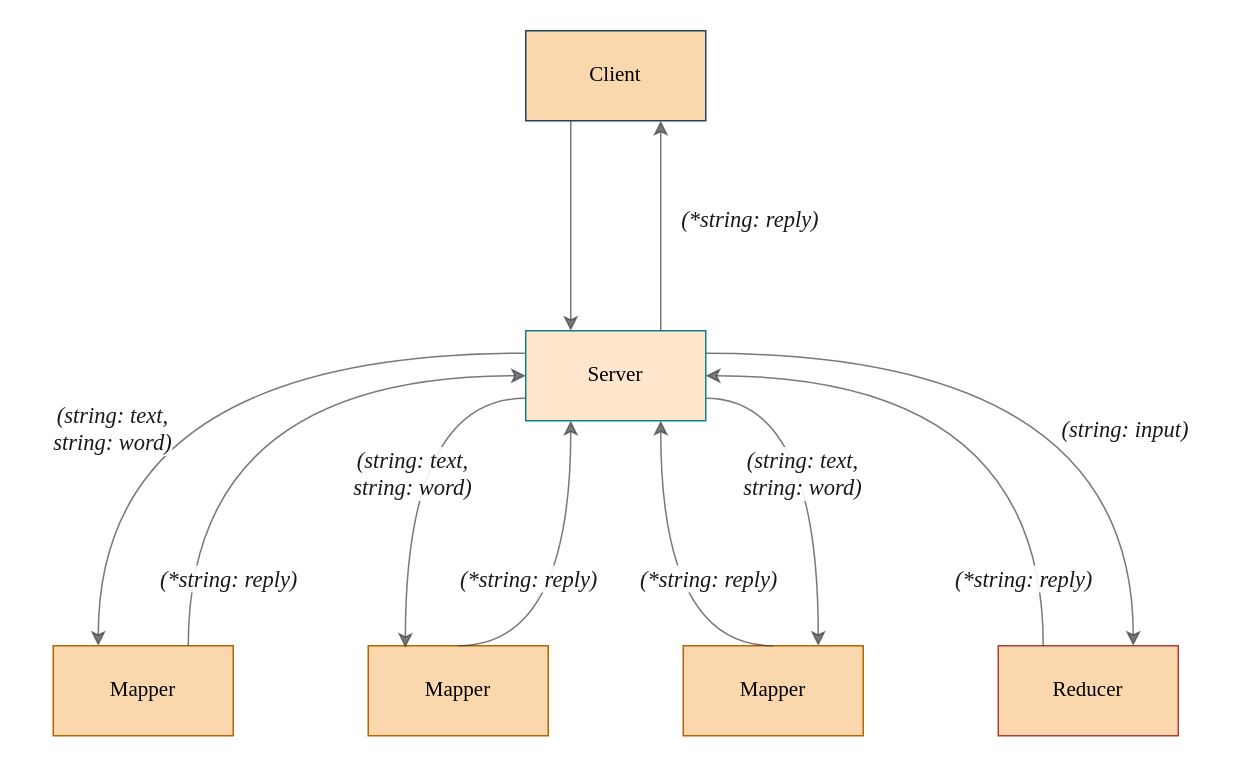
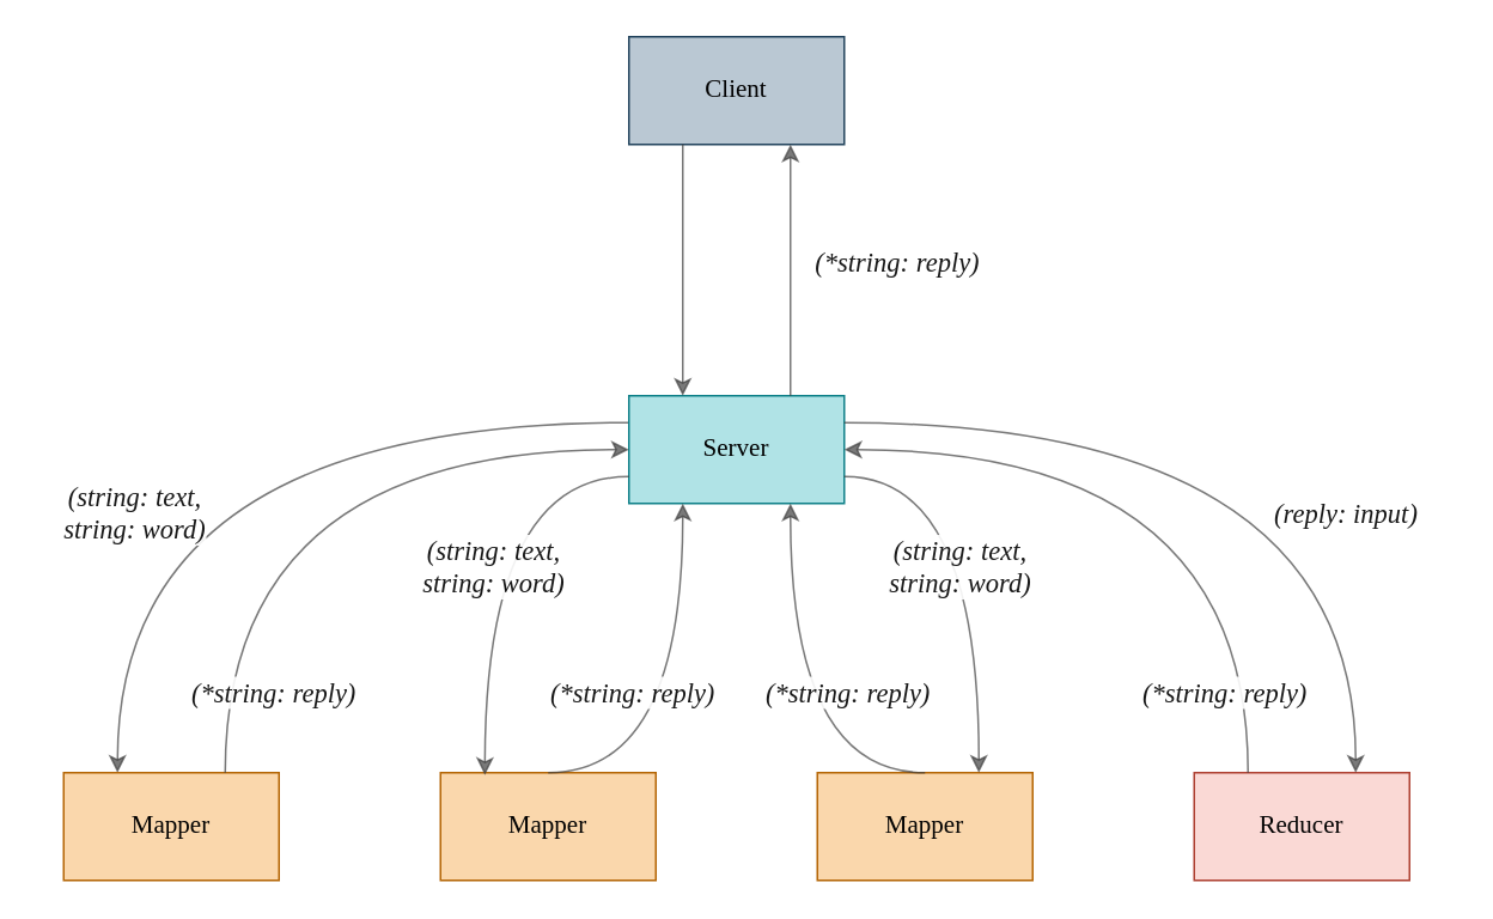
  <mxCell id="0" />
  <mxCell id="1" parent="0" />
  <mxCell id="2" value="" style="endArrow=classic;html=1;exitX=0;exitY=0.25;exitDx=0;exitDy=0;entryX=0.25;entryY=0;entryDx=0;entryDy=0;curved=1;labelBorderColor=none;verticalAlign=middle;strokeColor=#404040;strokeWidth=1;shadow=0;sketch=0;endSize=7;startSize=6;opacity=70;" edge="1" parent="1" source="4" target="8"><mxGeometry width="50" height="50" relative="1" as="geometry"><mxPoint x="80" y="290" as="sourcePoint" /><mxPoint x="80" y="430" as="targetPoint" /><Array as="points"><mxPoint x="65" y="235" /></Array></mxGeometry></mxCell>
- <mxCell id="3" value="Client" style="rounded=0;fillColor=#fad7ac;strokeColor=#23445d;fontFamily=Georgia;labelBackgroundColor=none;labelBorderColor=none;fontStyle=0;fontSize=14;whiteSpace=wrap;html=1;spacing=2;horizontal=1;verticalAlign=middle;" vertex="1" parent="1"><mxGeometry x="350" y="20" width="120" height="60" as="geometry" /></mxCell>
- <mxCell id="4" value="Server" style="rounded=0;fillColor=#ffe6cc;strokeColor=#0e8088;fontFamily=Georgia;labelBackgroundColor=none;labelBorderColor=none;fontStyle=0;fontSize=14;whiteSpace=wrap;html=1;spacing=2;horizontal=1;verticalAlign=middle;" vertex="1" parent="1"><mxGeometry x="350" y="220" width="120" height="60" as="geometry" /></mxCell>
+ <mxCell id="3" value="Client" style="rounded=0;fillColor=#bac8d3;strokeColor=#23445d;fontFamily=Georgia;labelBackgroundColor=none;labelBorderColor=none;fontStyle=0;fontSize=14;whiteSpace=wrap;html=1;spacing=2;horizontal=1;verticalAlign=middle;" vertex="1" parent="1"><mxGeometry x="350" y="20" width="120" height="60" as="geometry" /></mxCell>
+ <mxCell id="4" value="Server" style="rounded=0;fillColor=#b0e3e6;strokeColor=#0e8088;fontFamily=Georgia;labelBackgroundColor=none;labelBorderColor=none;fontStyle=0;fontSize=14;whiteSpace=wrap;html=1;spacing=2;horizontal=1;verticalAlign=middle;" vertex="1" parent="1"><mxGeometry x="350" y="220" width="120" height="60" as="geometry" /></mxCell>
  <mxCell id="5" value="Mapper" style="rounded=0;fillColor=#fad7ac;strokeColor=#b46504;fontFamily=Georgia;labelBackgroundColor=none;labelBorderColor=none;fontStyle=0;fontSize=14;whiteSpace=wrap;html=1;spacing=2;horizontal=1;verticalAlign=middle;" vertex="1" parent="1"><mxGeometry x="455" y="430" width="120" height="60" as="geometry" /></mxCell>
- <mxCell id="6" value="Reducer" style="rounded=0;fillColor=#fad7ac;strokeColor=#ae4132;fontFamily=Georgia;labelBackgroundColor=none;labelBorderColor=none;fontStyle=0;fontSize=14;whiteSpace=wrap;html=1;spacing=2;horizontal=1;verticalAlign=middle;" vertex="1" parent="1"><mxGeometry x="665" y="430" width="120" height="60" as="geometry" /></mxCell>
+ <mxCell id="6" value="Reducer" style="rounded=0;fillColor=#fad9d5;strokeColor=#ae4132;fontFamily=Georgia;labelBackgroundColor=none;labelBorderColor=none;fontStyle=0;fontSize=14;whiteSpace=wrap;html=1;spacing=2;horizontal=1;verticalAlign=middle;" vertex="1" parent="1"><mxGeometry x="665" y="430" width="120" height="60" as="geometry" /></mxCell>
  <mxCell id="7" value="Mapper" style="rounded=0;fillColor=#fad7ac;strokeColor=#b46504;fontFamily=Georgia;labelBackgroundColor=none;labelBorderColor=none;fontStyle=0;fontSize=14;whiteSpace=wrap;html=1;spacing=2;horizontal=1;verticalAlign=middle;" vertex="1" parent="1"><mxGeometry x="245" y="430" width="120" height="60" as="geometry" /></mxCell>
  <mxCell id="8" value="Mapper" style="rounded=0;fillColor=#fad7ac;strokeColor=#b46504;fontFamily=Georgia;labelBackgroundColor=none;labelBorderColor=none;fontStyle=0;fontSize=14;whiteSpace=wrap;html=1;spacing=2;horizontal=1;verticalAlign=middle;" vertex="1" parent="1"><mxGeometry x="35" y="430" width="120" height="60" as="geometry" /></mxCell>
  <mxCell id="9" value="" style="endArrow=classic;html=1;curved=1;strokeColor=#404040;strokeWidth=1;shadow=0;sketch=0;endSize=7;startSize=6;opacity=70;" edge="1" parent="1"><mxGeometry width="50" height="50" relative="1" as="geometry"><mxPoint x="380" y="80" as="sourcePoint" /><mxPoint x="380" y="220" as="targetPoint" /></mxGeometry></mxCell>
  <mxCell id="10" value="" style="endArrow=classic;html=1;curved=1;exitX=0.75;exitY=0;exitDx=0;exitDy=0;strokeColor=#404040;strokeWidth=1;shadow=0;sketch=0;endSize=7;startSize=6;opacity=70;" edge="1" parent="1" source="4"><mxGeometry width="50" height="50" relative="1" as="geometry"><mxPoint x="440" y="180" as="sourcePoint" /><mxPoint x="440" y="80" as="targetPoint" /></mxGeometry></mxCell>
  <mxCell id="11" value="" style="endArrow=classic;html=1;exitX=0;exitY=0.5;exitDx=0;exitDy=0;strokeColor=none;rounded=0;" edge="1" parent="1" source="4"><mxGeometry width="50" height="50" relative="1" as="geometry"><mxPoint x="70" y="290" as="sourcePoint" /><mxPoint x="70" y="430" as="targetPoint" /><Array as="points"><mxPoint x="60" y="250" /></Array></mxGeometry></mxCell>
  <mxCell id="12" value="" style="endArrow=classic;html=1;exitX=0.75;exitY=0;exitDx=0;exitDy=0;entryX=0;entryY=0.5;entryDx=0;entryDy=0;curved=1;strokeColor=#404040;strokeWidth=1;shadow=0;sketch=0;endSize=7;startSize=6;opacity=70;" edge="1" parent="1" source="8" target="4"><mxGeometry width="50" height="50" relative="1" as="geometry"><mxPoint x="370" y="360" as="sourcePoint" /><mxPoint x="420" y="310" as="targetPoint" /><Array as="points"><mxPoint x="125" y="250" /></Array></mxGeometry></mxCell>
  <mxCell id="13" value="" style="endArrow=classic;html=1;exitX=0.5;exitY=0;exitDx=0;exitDy=0;curved=1;strokeColor=#404040;strokeWidth=1;shadow=0;sketch=0;endSize=7;startSize=6;opacity=70;" edge="1" parent="1" source="7"><mxGeometry width="50" height="50" relative="1" as="geometry"><mxPoint x="360" y="360" as="sourcePoint" /><mxPoint x="380" y="280" as="targetPoint" /><Array as="points"><mxPoint x="380" y="430" /></Array></mxGeometry></mxCell>
  <mxCell id="14" value="" style="endArrow=classic;html=1;entryX=0.206;entryY=0.022;entryDx=0;entryDy=0;entryPerimeter=0;exitX=0;exitY=0.75;exitDx=0;exitDy=0;curved=1;strokeColor=#404040;strokeWidth=1;shadow=0;sketch=0;endSize=7;startSize=6;opacity=70;" edge="1" parent="1" source="4" target="7"><mxGeometry width="50" height="50" relative="1" as="geometry"><mxPoint x="290" y="290" as="sourcePoint" /><mxPoint x="290" y="430" as="targetPoint" /><Array as="points"><mxPoint x="270" y="265" /></Array></mxGeometry></mxCell>
  <mxCell id="15" value="" style="endArrow=classic;html=1;labelBorderColor=none;exitX=1;exitY=0.25;exitDx=0;exitDy=0;entryX=0.75;entryY=0;entryDx=0;entryDy=0;curved=1;strokeColor=#404040;strokeWidth=1;shadow=0;sketch=0;endSize=7;startSize=6;opacity=70;" edge="1" parent="1" source="4" target="6"><mxGeometry width="50" height="50" relative="1" as="geometry"><mxPoint x="510" y="250" as="sourcePoint" /><mxPoint x="560" y="200" as="targetPoint" /><Array as="points"><mxPoint x="755" y="235" /></Array></mxGeometry></mxCell>
  <mxCell id="16" value="" style="endArrow=classic;html=1;labelBorderColor=none;entryX=1;entryY=0.5;entryDx=0;entryDy=0;exitX=0.25;exitY=0;exitDx=0;exitDy=0;curved=1;strokeColor=#404040;strokeWidth=1;shadow=0;sketch=0;endSize=7;startSize=6;opacity=70;" edge="1" parent="1" source="6" target="4"><mxGeometry width="50" height="50" relative="1" as="geometry"><mxPoint x="590" y="360" as="sourcePoint" /><mxPoint x="640" y="310" as="targetPoint" /><Array as="points"><mxPoint x="695" y="250" /></Array></mxGeometry></mxCell>
  <mxCell id="17" value="" style="endArrow=classic;html=1;labelBorderColor=none;entryX=0.75;entryY=1;entryDx=0;entryDy=0;exitX=0.5;exitY=0;exitDx=0;exitDy=0;curved=1;strokeColor=#404040;strokeWidth=1;shadow=0;sketch=0;endSize=7;startSize=6;opacity=70;" edge="1" parent="1" source="5" target="4"><mxGeometry width="50" height="50" relative="1" as="geometry"><mxPoint x="470" y="380" as="sourcePoint" /><mxPoint x="520" y="330" as="targetPoint" /><Array as="points"><mxPoint x="440" y="430" /></Array></mxGeometry></mxCell>
  <mxCell id="18" value="" style="endArrow=classic;html=1;labelBorderColor=none;exitX=1;exitY=0.75;exitDx=0;exitDy=0;entryX=0.75;entryY=0;entryDx=0;entryDy=0;curved=1;strokeColor=#404040;strokeWidth=1;shadow=0;sketch=0;endSize=7;startSize=6;opacity=70;" edge="1" parent="1" source="4" target="5"><mxGeometry width="50" height="50" relative="1" as="geometry"><mxPoint x="470" y="350" as="sourcePoint" /><mxPoint x="520" y="300" as="targetPoint" /><Array as="points"><mxPoint x="545" y="265" /></Array></mxGeometry></mxCell>
  <mxCell id="19" value="(*string: reply)" style="text;html=1;strokeColor=none;fillColor=none;align=center;verticalAlign=middle;whiteSpace=wrap;rounded=0;labelBackgroundColor=default;labelBorderColor=none;fontFamily=Georgia;fontSize=15;fontStyle=2;fontColor=default;textOpacity=90;" vertex="1" parent="1"><mxGeometry x="425" y="130" width="150" height="30" as="geometry" /></mxCell>
  <mxCell id="20" value="(*string: reply)" style="text;html=1;strokeColor=none;fillColor=none;align=center;verticalAlign=middle;whiteSpace=wrap;rounded=0;labelBackgroundColor=default;labelBorderColor=none;fontFamily=Georgia;fontSize=15;fontStyle=2;fontColor=default;textOpacity=90;" vertex="1" parent="1"><mxGeometry x="420" y="370" width="105" height="30" as="geometry" /></mxCell>
  <mxCell id="21" value="(*string: reply)" style="text;html=1;strokeColor=none;fillColor=none;align=center;verticalAlign=middle;whiteSpace=wrap;rounded=0;labelBackgroundColor=default;labelBorderColor=none;fontFamily=Georgia;fontSize=15;fontStyle=2;fontColor=default;textOpacity=90;" vertex="1" parent="1"><mxGeometry x="300" y="370" width="105" height="30" as="geometry" /></mxCell>
  <mxCell id="22" value="(*string: reply)" style="text;html=1;strokeColor=none;fillColor=none;align=center;verticalAlign=middle;whiteSpace=wrap;rounded=0;labelBackgroundColor=default;labelBorderColor=none;fontFamily=Georgia;fontSize=15;fontStyle=2;fontColor=default;textOpacity=90;" vertex="1" parent="1"><mxGeometry x="630" y="370" width="105" height="30" as="geometry" /></mxCell>
  <mxCell id="23" value="(*string: reply)" style="text;html=1;strokeColor=none;fillColor=none;align=center;verticalAlign=middle;whiteSpace=wrap;rounded=0;labelBackgroundColor=default;labelBorderColor=none;fontFamily=Georgia;fontSize=15;fontStyle=2;fontColor=default;textOpacity=90;" vertex="1" parent="1"><mxGeometry x="100" y="370" width="105" height="30" as="geometry" /></mxCell>
  <mxCell id="24" value="&lt;div&gt;(string: text, &lt;br&gt;&lt;/div&gt;&lt;div&gt;string: word)&lt;/div&gt;" style="text;html=1;strokeColor=none;fillColor=none;align=center;verticalAlign=middle;whiteSpace=wrap;rounded=0;labelBackgroundColor=default;labelBorderColor=none;fontFamily=Georgia;fontSize=15;fontStyle=2;fontColor=default;textOpacity=90;" vertex="1" parent="1"><mxGeometry x="20" y="270" width="110" height="30" as="geometry" /></mxCell>
- <mxCell id="25" value="(string: input)" style="text;html=1;strokeColor=none;fillColor=none;align=center;verticalAlign=middle;whiteSpace=wrap;rounded=0;labelBackgroundColor=default;labelBorderColor=none;fontFamily=Georgia;fontSize=15;fontStyle=2;fontColor=default;textOpacity=90;" vertex="1" parent="1"><mxGeometry x="690" y="270" width="120" height="30" as="geometry" /></mxCell>
+ <mxCell id="25" value="(reply: input)" style="text;html=1;strokeColor=none;fillColor=none;align=center;verticalAlign=middle;whiteSpace=wrap;rounded=0;labelBackgroundColor=default;labelBorderColor=none;fontFamily=Georgia;fontSize=15;fontStyle=2;fontColor=default;textOpacity=90;" vertex="1" parent="1"><mxGeometry x="690" y="270" width="120" height="30" as="geometry" /></mxCell>
  <mxCell id="26" value="&lt;div&gt;(string: text, &lt;br&gt;&lt;/div&gt;&lt;div&gt;string: word)&lt;/div&gt;" style="text;html=1;strokeColor=none;fillColor=none;align=center;verticalAlign=middle;whiteSpace=wrap;rounded=0;labelBackgroundColor=default;labelBorderColor=none;fontFamily=Georgia;fontSize=15;fontStyle=2;fontColor=default;textOpacity=90;" vertex="1" parent="1"><mxGeometry x="220" y="300" width="110" height="30" as="geometry" /></mxCell>
  <mxCell id="27" value="&lt;div&gt;(string: text, &lt;br&gt;&lt;/div&gt;&lt;div&gt;string: word)&lt;/div&gt;" style="text;html=1;strokeColor=none;fillColor=none;align=center;verticalAlign=middle;whiteSpace=wrap;rounded=0;labelBackgroundColor=default;labelBorderColor=none;fontFamily=Georgia;fontSize=15;fontStyle=2;fontColor=default;textOpacity=90;" vertex="1" parent="1"><mxGeometry x="480" y="300" width="110" height="30" as="geometry" /></mxCell>
